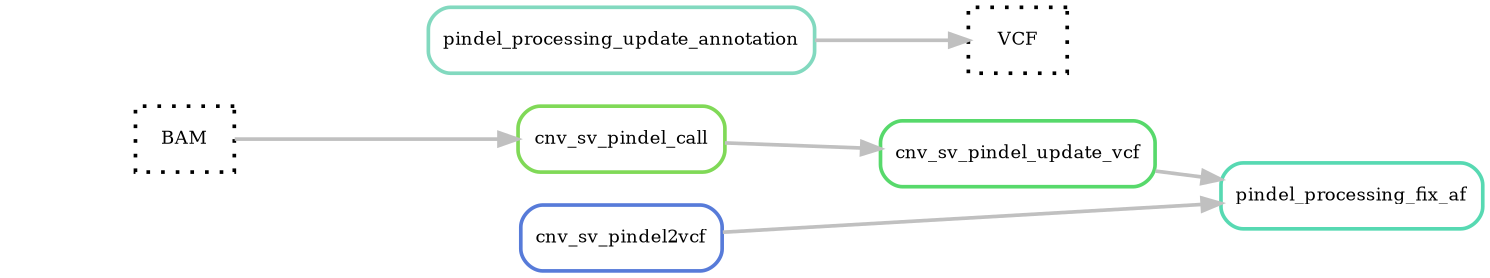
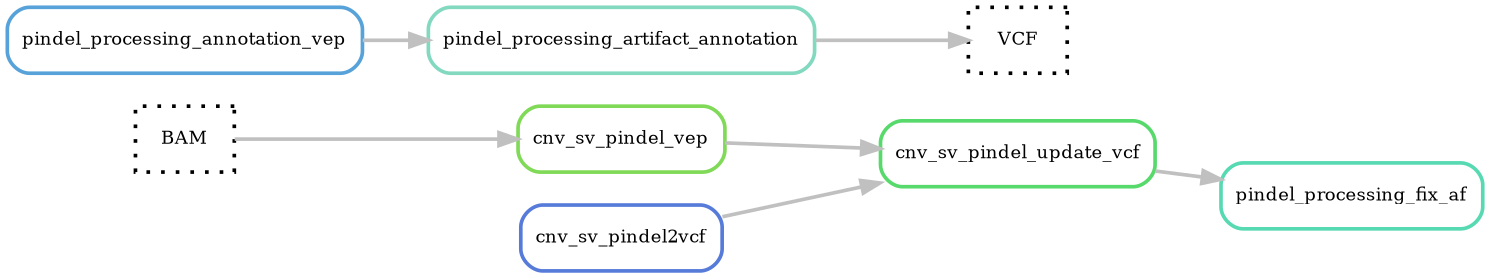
  digraph {
    bgcolor=white
    fontname="DejaVu Serif"
    rankdir=LR
    node [color="0.0 0.0 0.0" fontname="DejaVu Serif" fontsize=10 penwidth=2 shape=box style=rounded]
    edge [color=grey fontname="DejaVu Serif" penwidth=2]
    n1 [label=BAM style=dotted]
-   n2 [color="0.28 0.6 0.85" label=cnv_sv_pindel_call]
+   n2 [color="0.28 0.6 0.85" label=cnv_sv_pindel_vep]
    n3 [color="0.36 0.6 0.85" label=cnv_sv_pindel_update_vcf]
    n4 [label=VCF style=dotted]
    n5 [color="0.62 0.6 0.85" label=cnv_sv_pindel2vcf]
    n6 [color="0.45 0.6 0.85" label=pindel_processing_fix_af]
-   n8 [color="0.45 0.4 0.85" label=pindel_processing_update_annotation]
+   n7 [color="0.57 0.6 0.85" label=pindel_processing_annotation_vep]
+   n8 [color="0.45 0.4 0.85" label=pindel_processing_artifact_annotation]
    n1 -> n2
    n2 -> n3
    n3 -> n6
-   n5 -> n6
+   n5 -> n3
+   n7 -> n8
    n8 -> n4
  }
